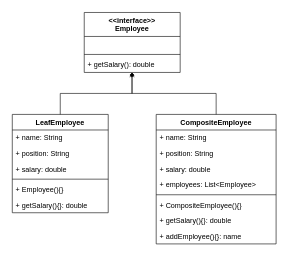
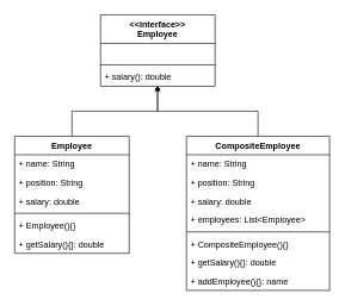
  <mxCell id="0" />
  <mxCell id="1" parent="0" />
  <mxCell id="2" value="&lt;&lt;interface&gt;&gt;&#10;Employee" style="swimlane;fontStyle=1;align=center;verticalAlign=top;childLayout=stackLayout;horizontal=1;startSize=40;horizontalStack=0;resizeParent=1;resizeParentMax=0;resizeLast=0;collapsible=1;marginBottom=0;fillColor=none;" parent="1" vertex="1"><mxGeometry x="140" y="20" width="160" height="100" as="geometry" /></mxCell>
  <mxCell id="3" value=" " style="text;fillColor=none;align=left;verticalAlign=top;spacingLeft=4;spacingRight=4;overflow=hidden;rotatable=0;points=[[0,0.5],[1,0.5]];portConstraint=eastwest;" parent="2" vertex="1"><mxGeometry y="40" width="160" height="26" as="geometry" /></mxCell>
  <mxCell id="4" value="" style="line;strokeWidth=1;fillColor=none;align=left;verticalAlign=middle;spacingTop=-1;spacingLeft=3;spacingRight=3;rotatable=0;labelPosition=right;points=[];portConstraint=eastwest;" parent="2" vertex="1"><mxGeometry y="66" width="160" height="8" as="geometry" /></mxCell>
- <mxCell id="5" value="+ getSalary(): double" style="text;fillColor=none;align=left;verticalAlign=top;spacingLeft=4;spacingRight=4;overflow=hidden;rotatable=0;points=[[0,0.5],[1,0.5]];portConstraint=eastwest;" parent="2" vertex="1"><mxGeometry y="74" width="160" height="26" as="geometry" /></mxCell>
+ <mxCell id="5" value="+ salary(): double" style="text;fillColor=none;align=left;verticalAlign=top;spacingLeft=4;spacingRight=4;overflow=hidden;rotatable=0;points=[[0,0.5],[1,0.5]];portConstraint=eastwest;" parent="2" vertex="1"><mxGeometry y="74" width="160" height="26" as="geometry" /></mxCell>
  <mxCell id="6" style="edgeStyle=orthogonalEdgeStyle;rounded=0;orthogonalLoop=1;jettySize=auto;html=1;entryX=0.498;entryY=1.009;entryDx=0;entryDy=0;entryPerimeter=0;fillColor=none;endArrow=diamond;" parent="1" source="7" target="5" edge="1"><mxGeometry relative="1" as="geometry" /></mxCell>
- <mxCell id="7" value="LeafEmployee" style="swimlane;fontStyle=1;align=center;verticalAlign=top;childLayout=stackLayout;horizontal=1;startSize=26;horizontalStack=0;resizeParent=1;resizeParentMax=0;resizeLast=0;collapsible=1;marginBottom=0;fillColor=none;" parent="1" vertex="1"><mxGeometry x="20" y="190" width="160" height="164" as="geometry" /></mxCell>
+ <mxCell id="7" value="Employee" style="swimlane;fontStyle=1;align=center;verticalAlign=top;childLayout=stackLayout;horizontal=1;startSize=26;horizontalStack=0;resizeParent=1;resizeParentMax=0;resizeLast=0;collapsible=1;marginBottom=0;fillColor=none;" parent="1" vertex="1"><mxGeometry x="20" y="190" width="160" height="164" as="geometry" /></mxCell>
  <mxCell id="8" value="+ name: String" style="text;fillColor=none;align=left;verticalAlign=top;spacingLeft=4;spacingRight=4;overflow=hidden;rotatable=0;points=[[0,0.5],[1,0.5]];portConstraint=eastwest;" parent="7" vertex="1"><mxGeometry y="26" width="160" height="26" as="geometry" /></mxCell>
  <mxCell id="9" value="+ position: String" style="text;fillColor=none;align=left;verticalAlign=top;spacingLeft=4;spacingRight=4;overflow=hidden;rotatable=0;points=[[0,0.5],[1,0.5]];portConstraint=eastwest;" parent="7" vertex="1"><mxGeometry y="52" width="160" height="26" as="geometry" /></mxCell>
  <mxCell id="10" value="+ salary: double" style="text;fillColor=none;align=left;verticalAlign=top;spacingLeft=4;spacingRight=4;overflow=hidden;rotatable=0;points=[[0,0.5],[1,0.5]];portConstraint=eastwest;" parent="7" vertex="1"><mxGeometry y="78" width="160" height="26" as="geometry" /></mxCell>
  <mxCell id="11" value="" style="line;strokeWidth=1;fillColor=none;align=left;verticalAlign=middle;spacingTop=-1;spacingLeft=3;spacingRight=3;rotatable=0;labelPosition=right;points=[];portConstraint=eastwest;" parent="7" vertex="1"><mxGeometry y="104" width="160" height="8" as="geometry" /></mxCell>
  <mxCell id="12" value="+ Employee(){}" style="text;fillColor=none;align=left;verticalAlign=top;spacingLeft=4;spacingRight=4;overflow=hidden;rotatable=0;points=[[0,0.5],[1,0.5]];portConstraint=eastwest;" parent="7" vertex="1"><mxGeometry y="112" width="160" height="26" as="geometry" /></mxCell>
  <mxCell id="13" value="+ getSalary(){}: double" style="text;fillColor=none;align=left;verticalAlign=top;spacingLeft=4;spacingRight=4;overflow=hidden;rotatable=0;points=[[0,0.5],[1,0.5]];portConstraint=eastwest;" parent="7" vertex="1"><mxGeometry y="138" width="160" height="26" as="geometry" /></mxCell>
  <mxCell id="14" style="edgeStyle=orthogonalEdgeStyle;rounded=0;orthogonalLoop=1;jettySize=auto;html=1;entryX=0.498;entryY=0.997;entryDx=0;entryDy=0;entryPerimeter=0;fillColor=none;endArrow=open;" parent="1" source="15" target="5" edge="1"><mxGeometry relative="1" as="geometry" /></mxCell>
  <mxCell id="15" value="CompositeEmployee" style="swimlane;fontStyle=1;align=center;verticalAlign=top;childLayout=stackLayout;horizontal=1;startSize=26;horizontalStack=0;resizeParent=1;resizeParentMax=0;resizeLast=0;collapsible=1;marginBottom=0;fillColor=none;" parent="1" vertex="1"><mxGeometry x="260" y="190" width="200" height="216" as="geometry"><mxRectangle x="400" y="400" width="160" height="30" as="alternateBounds" /></mxGeometry></mxCell>
  <mxCell id="16" value="+ name: String" style="text;fillColor=none;align=left;verticalAlign=top;spacingLeft=4;spacingRight=4;overflow=hidden;rotatable=0;points=[[0,0.5],[1,0.5]];portConstraint=eastwest;" parent="15" vertex="1"><mxGeometry y="26" width="200" height="26" as="geometry" /></mxCell>
  <mxCell id="17" value="+ position: String" style="text;fillColor=none;align=left;verticalAlign=top;spacingLeft=4;spacingRight=4;overflow=hidden;rotatable=0;points=[[0,0.5],[1,0.5]];portConstraint=eastwest;" parent="15" vertex="1"><mxGeometry y="52" width="200" height="26" as="geometry" /></mxCell>
  <mxCell id="18" value="+ salary: double" style="text;fillColor=none;align=left;verticalAlign=top;spacingLeft=4;spacingRight=4;overflow=hidden;rotatable=0;points=[[0,0.5],[1,0.5]];portConstraint=eastwest;" parent="15" vertex="1"><mxGeometry y="78" width="200" height="26" as="geometry" /></mxCell>
  <mxCell id="19" value="+ employees: List&lt;Employee&gt;" style="text;fillColor=none;align=left;verticalAlign=top;spacingLeft=4;spacingRight=4;overflow=hidden;rotatable=0;points=[[0,0.5],[1,0.5]];portConstraint=eastwest;" parent="15" vertex="1"><mxGeometry y="104" width="200" height="26" as="geometry" /></mxCell>
  <mxCell id="20" value="" style="line;strokeWidth=1;fillColor=none;align=left;verticalAlign=middle;spacingTop=-1;spacingLeft=3;spacingRight=3;rotatable=0;labelPosition=right;points=[];portConstraint=eastwest;" parent="15" vertex="1"><mxGeometry y="130" width="200" height="8" as="geometry" /></mxCell>
  <mxCell id="21" value="+ CompositeEmployee(){}" style="text;fillColor=none;align=left;verticalAlign=top;spacingLeft=4;spacingRight=4;overflow=hidden;rotatable=0;points=[[0,0.5],[1,0.5]];portConstraint=eastwest;" parent="15" vertex="1"><mxGeometry y="138" width="200" height="26" as="geometry" /></mxCell>
  <mxCell id="22" value="+ getSalary(){}: double" style="text;fillColor=none;align=left;verticalAlign=top;spacingLeft=4;spacingRight=4;overflow=hidden;rotatable=0;points=[[0,0.5],[1,0.5]];portConstraint=eastwest;" parent="15" vertex="1"><mxGeometry y="164" width="200" height="26" as="geometry" /></mxCell>
  <mxCell id="23" value="+ addEmployee(){}: name" style="text;fillColor=none;align=left;verticalAlign=top;spacingLeft=4;spacingRight=4;overflow=hidden;rotatable=0;points=[[0,0.5],[1,0.5]];portConstraint=eastwest;" parent="15" vertex="1"><mxGeometry y="190" width="200" height="26" as="geometry" /></mxCell>
